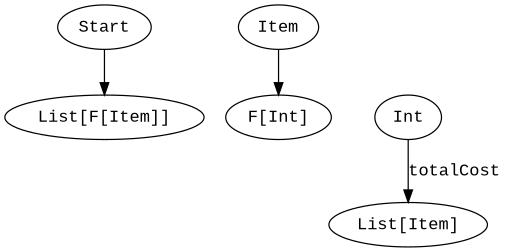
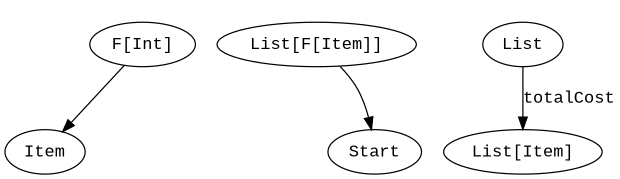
  digraph {
    fontname="Liberation Mono"
    node [fontname="Liberation Mono" group=upper]
    edge [fontname="Liberation Mono" style=invis]
    n1 [label="F[Int]"]
-   Int [group=lower]
+   Int [group=lower label=List]
    n3 [label="F[List[Item]]" style=invis]
    n4 [group=lower label="List[Item]"]
    n5 [label=Item group=""]
    Start [group=""]
    n7 [label="List[F[Item]]"]
    subgraph sub_1 {
      rank=same
      n1
      Int
    }
    subgraph sub_2 {
      rank=same
      n3
      n4
    }
    n1 -> Int
-   n5 -> n1 [style=""]
+   n1 -> n5 [style=""]
    Int -> n4 [label=totalCost style=""]
    n3 -> n1 [label="totalCost.lift"]
    n3 -> n4
-   Start -> n7 [style=""]
+   n7 -> Start [style=""]
    n7 -> n3 [label=flip]
  }
